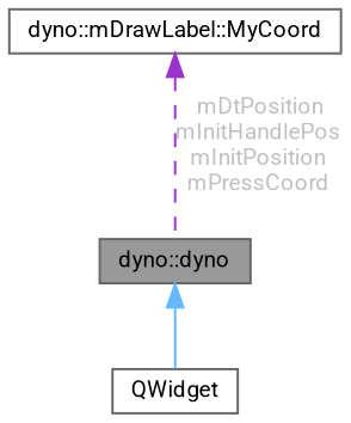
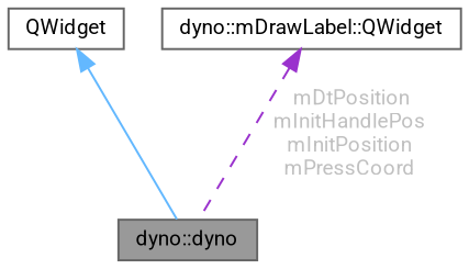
  digraph {
    fontname=Roboto
    node [color=gray40 fillcolor=white fontname=Roboto fontsize=10 shape=box style=filled]
    edge [dir=back fontname=Roboto fontsize=10 labelfontname=Helvetica labelfontsize=10]
    n1 [fillcolor=grey60 fontcolor=black height=0.2 label="dyno::dyno" width=0.4]
    n2 [height=0.2 label=QWidget width=0.4]
-   n3 [height=0.2 label="dyno::mDrawLabel::MyCoord" width=0.4]
-   n1 -> n2 [color=steelblue1 style=solid]
+   n3 [height=0.2 label="dyno::mDrawLabel::QWidget" width=0.4]
+   n2 -> n1 [color=steelblue1 style=solid]
    n3 -> n1 [color=darkorchid3 fontcolor=grey label=" mDtPosition\nmInitHandlePos\nmInitPosition\nmPressCoord" style=dashed]
  }
